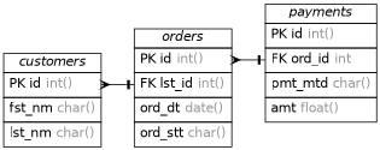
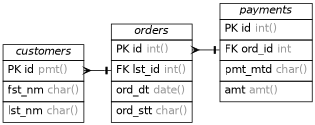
  digraph {
    concentrate=true
    fontname=Helvetica
    nodesep=0.5
    rankdir=LR
    splines=spline
    node [fontname=Helvetica shape=plain]
    edge [arrowhead=noneotee arrowsize=0.9 arrowtail=ocrow dir=both fontname=Helvetica fontsize=12 labelangle=32 labeldistance=1.8 penwidth=1.0 tailport=id]
-   n1 [label=<         <table border="0" cellborder="1" cellspacing="0" >         <tr><td><i>customers</i></td></tr>         <tr><td port="id" align="left" cellpadding="5">PK id <font color="grey60">int()</font></td></tr>         <tr><td port="fst_nm" align="left" cellpadding="5">fst_nm <font color="grey60">char()</font></td></tr>         <tr><td port="lst_nm" align="left" cellpadding="5">lst_nm <font color="grey60">char()</font></td></tr>     </table>>]
+   n1 [label=<         <table border="0" cellborder="1" cellspacing="0" >         <tr><td><i>customers</i></td></tr>         <tr><td port="id" align="left" cellpadding="5">PK id <font color="grey60">pmt()</font></td></tr>         <tr><td port="fst_nm" align="left" cellpadding="5">fst_nm <font color="grey60">char()</font></td></tr>         <tr><td port="lst_nm" align="left" cellpadding="5">lst_nm <font color="grey60">char()</font></td></tr>     </table>>]
    n2 [label=<         <table border="0" cellborder="1" cellspacing="0" >         <tr><td><i>orders</i></td></tr>         <tr><td port="id" align="left" cellpadding="5">PK id <font color="grey60">int()</font></td></tr>         <tr><td port="cst_id" align="left" cellpadding="5">FK lst_id <font color="grey60">int()</font></td></tr>         <tr><td port="ord_dt" align="left" cellpadding="5">ord_dt <font color="grey60">date()</font></td></tr>         <tr><td port="ord_stt" align="left" cellpadding="5">ord_stt <font color="grey60">char()</font></td></tr>     </table>>]
-   n3 [label=<         <table border="0" cellborder="1" cellspacing="0" >         <tr><td><i>payments</i></td></tr>         <tr><td port="id" align="left" cellpadding="5">PK id <font color="grey60">int()</font></td></tr>         <tr><td port="ord_id" align="left" cellpadding="5">FK ord_id <font color="grey60">int</font></td></tr>         <tr><td port="pmt_mtd" align="left" cellpadding="5">pmt_mtd <font color="grey60">char()</font></td></tr>         <tr><td port="amt" align="left" cellpadding="5">amt <font color="grey60">float()</font></td></tr>     </table>>]
+   n3 [label=<         <table border="0" cellborder="1" cellspacing="0" >         <tr><td><i>payments</i></td></tr>         <tr><td port="id" align="left" cellpadding="5">PK id <font color="grey60">int()</font></td></tr>         <tr><td port="ord_id" align="left" cellpadding="5">FK ord_id <font color="grey60">int</font></td></tr>         <tr><td port="pmt_mtd" align="left" cellpadding="5">pmt_mtd <font color="grey60">char()</font></td></tr>         <tr><td port="amt" align="left" cellpadding="5">amt <font color="grey60">amt()</font></td></tr>     </table>>]
    n1 -> n2 [headport=cst_id]
    n2 -> n3 [headport=ord_id]
  }
